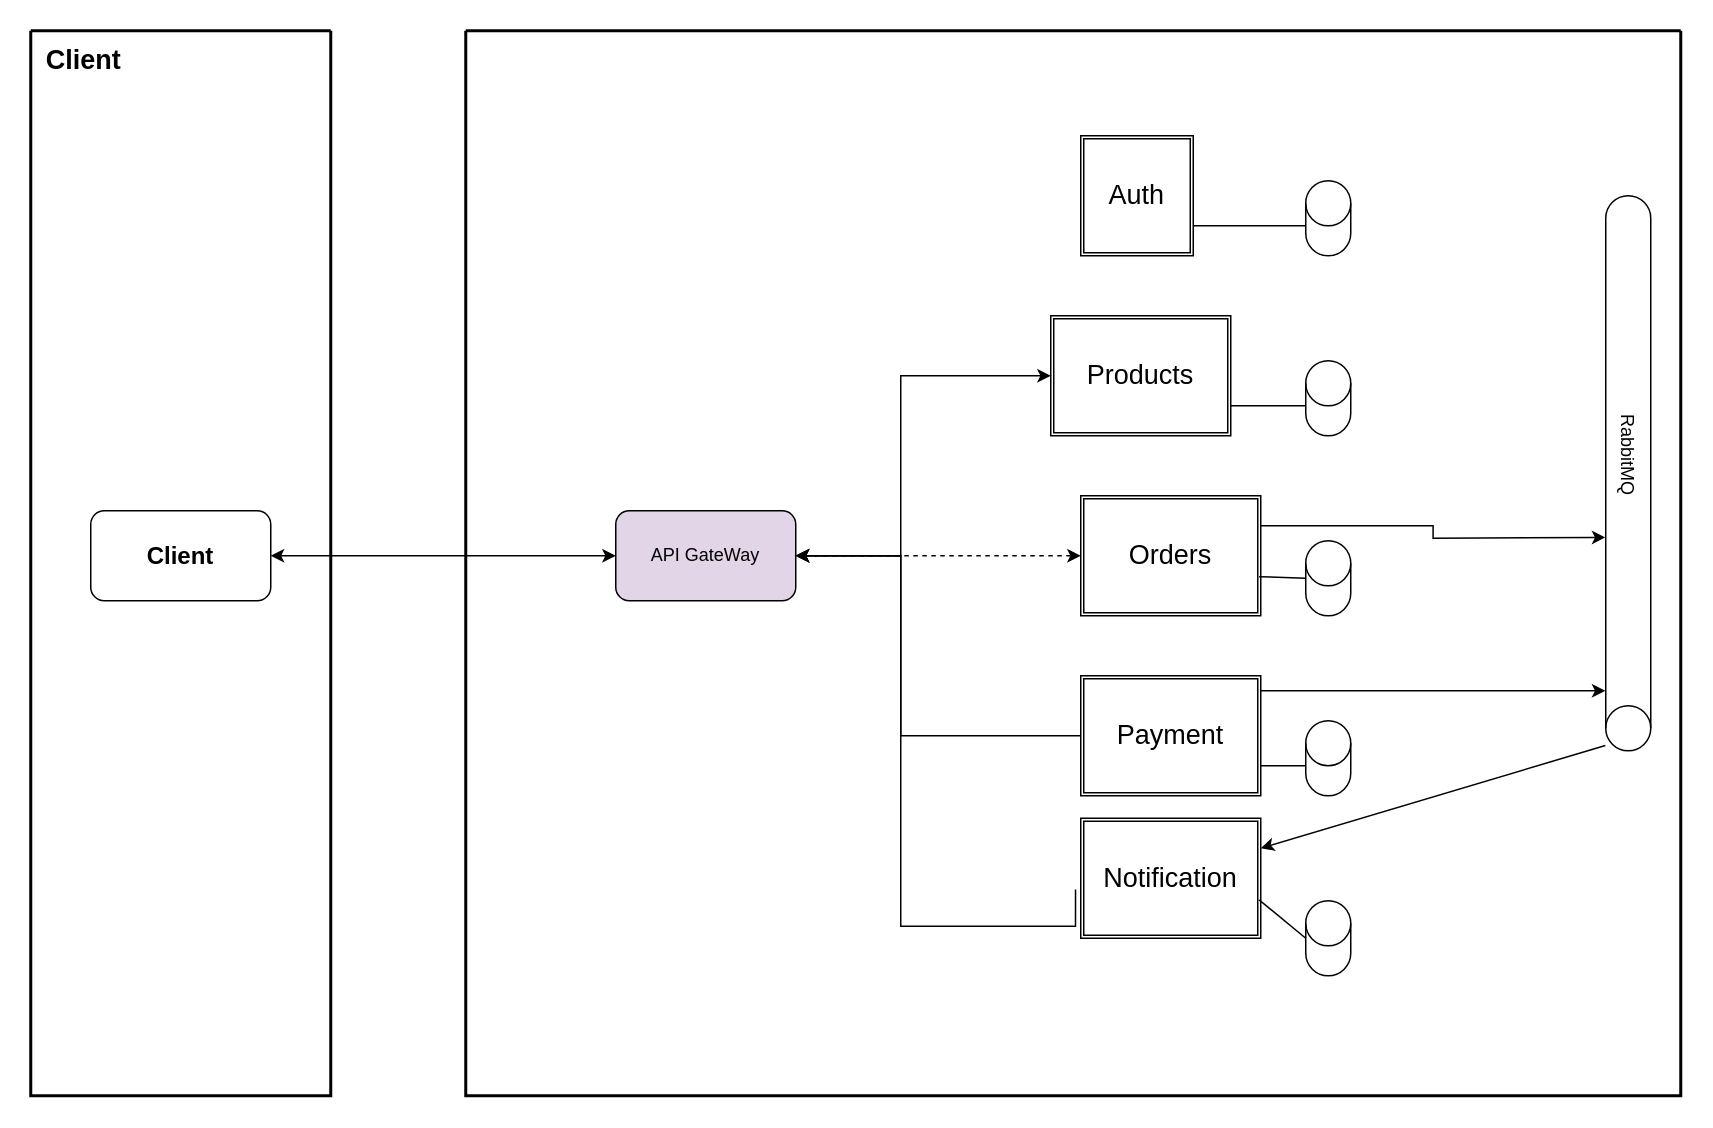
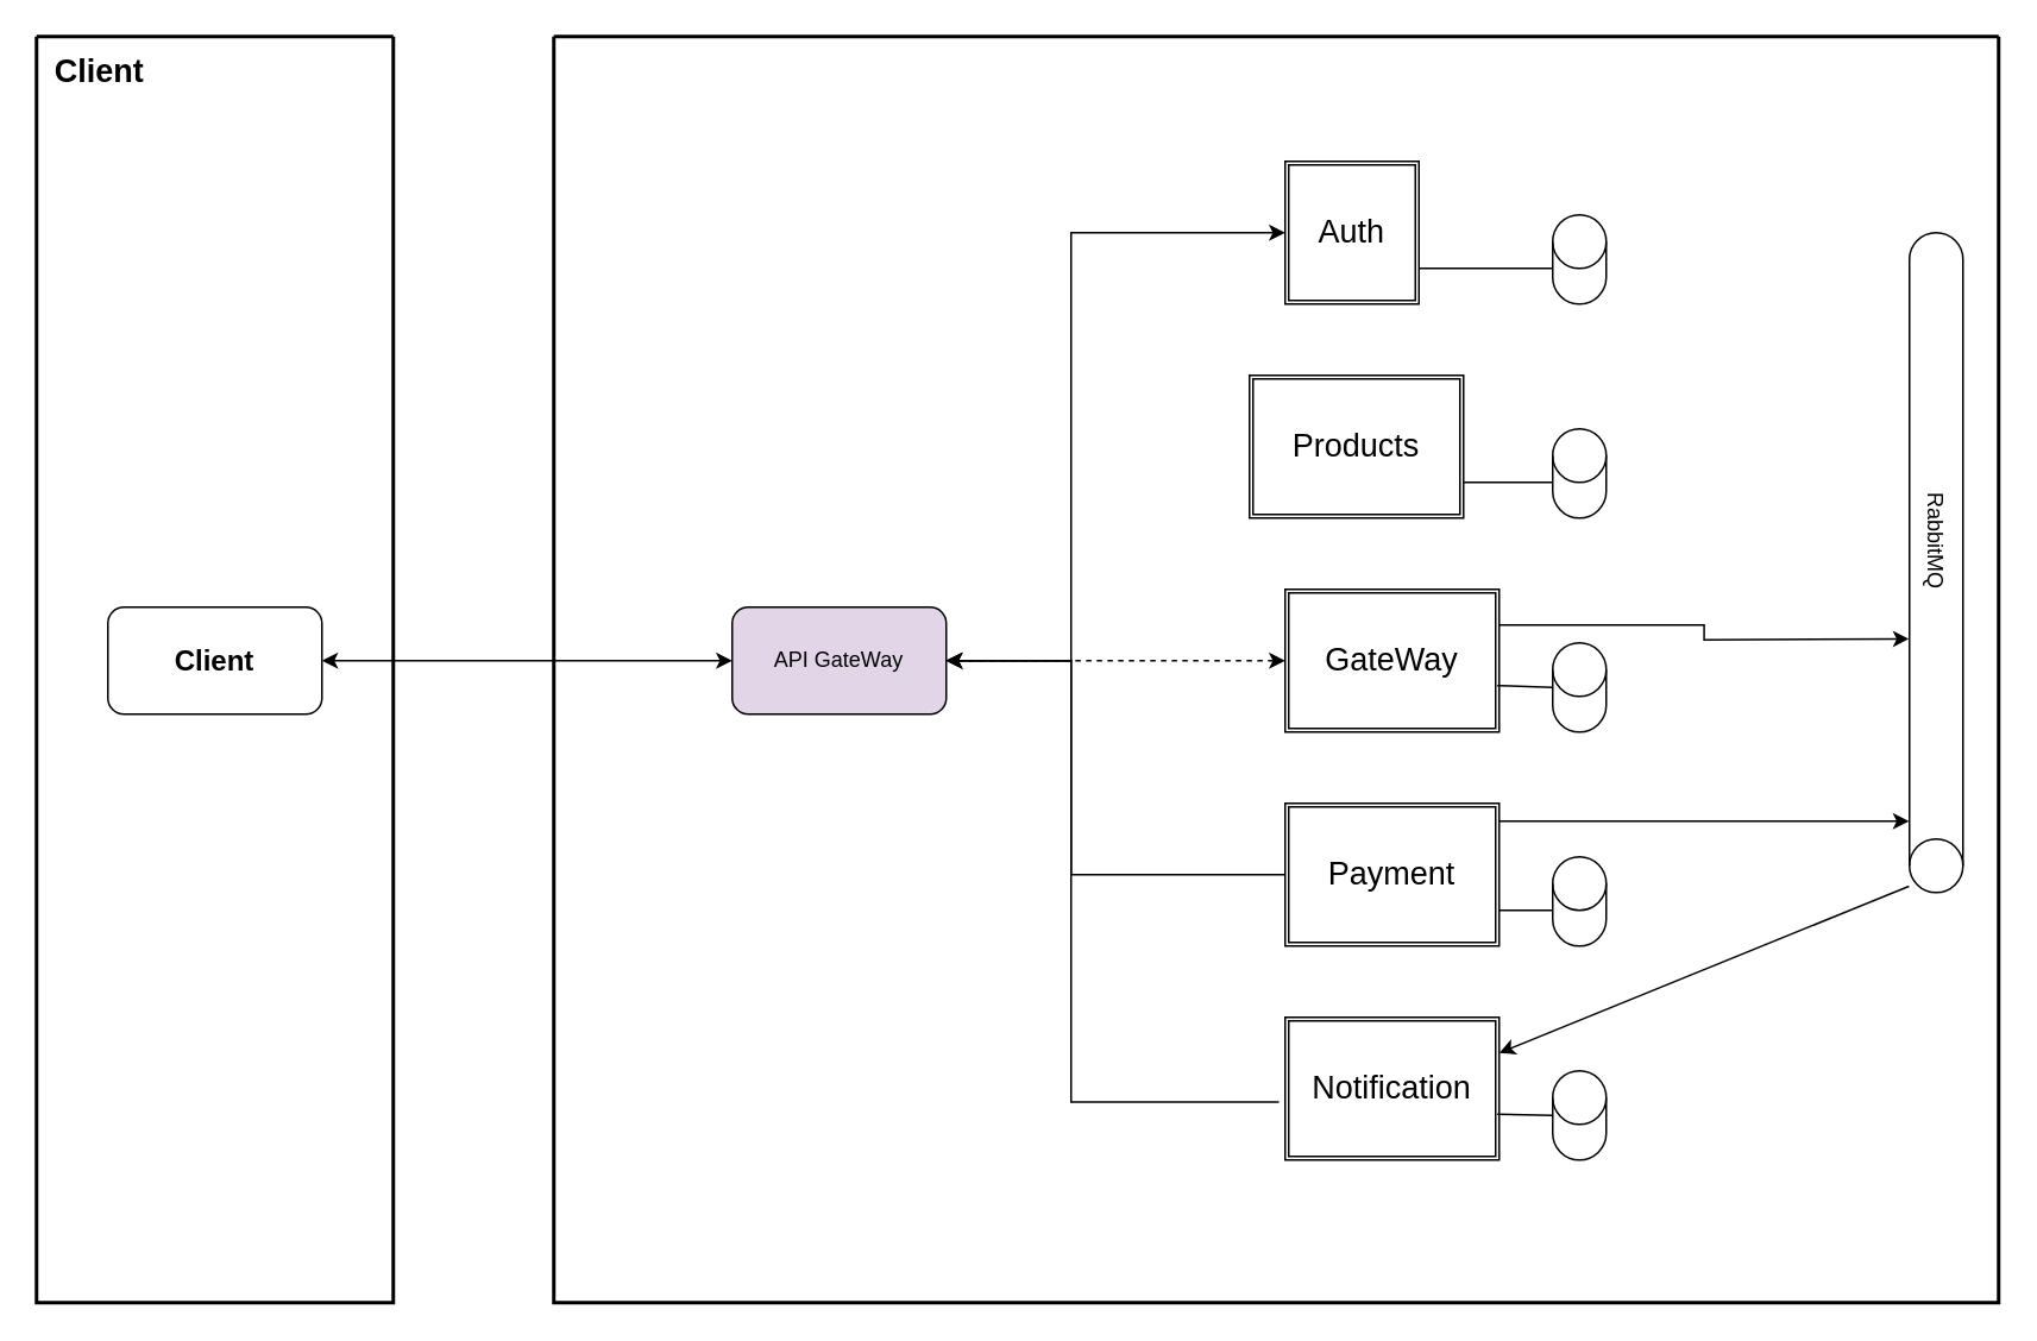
  <mxCell id="0" />
  <mxCell id="1" parent="0" />
  <mxCell id="2" value="&lt;font style=&quot;font-size: 18px;&quot;&gt;Auth&lt;/font&gt;" style="shape=ext;double=1;rounded=0;whiteSpace=wrap;html=1;" vertex="1" parent="1"><mxGeometry x="720" y="90" width="75" height="80" as="geometry" /></mxCell>
  <mxCell id="3" value="&lt;font style=&quot;font-size: 18px;&quot;&gt;Products&lt;/font&gt;" style="shape=ext;double=1;rounded=0;whiteSpace=wrap;html=1;" vertex="1" parent="1"><mxGeometry x="700" y="210" width="120" height="80" as="geometry" /></mxCell>
  <mxCell id="4" style="edgeStyle=orthogonalEdgeStyle;rounded=0;orthogonalLoop=1;jettySize=auto;html=1;exitX=1;exitY=0.25;exitDx=0;exitDy=0;" edge="1" parent="1" source="5"><mxGeometry relative="1" as="geometry"><mxPoint x="1069.75" y="357.8" as="targetPoint" /></mxGeometry></mxCell>
- <mxCell id="5" value="&lt;font style=&quot;font-size: 18px;&quot;&gt;Orders&lt;/font&gt;" style="shape=ext;double=1;rounded=0;whiteSpace=wrap;html=1;" vertex="1" parent="1"><mxGeometry x="720" y="330" width="120" height="80" as="geometry" /></mxCell>
+ <mxCell id="5" value="&lt;font style=&quot;font-size: 18px;&quot;&gt;GateWay&lt;/font&gt;" style="shape=ext;double=1;rounded=0;whiteSpace=wrap;html=1;" vertex="1" parent="1"><mxGeometry x="720" y="330" width="120" height="80" as="geometry" /></mxCell>
  <mxCell id="6" value="&lt;font style=&quot;font-size: 18px;&quot;&gt;Payment&lt;/font&gt;" style="shape=ext;double=1;rounded=0;whiteSpace=wrap;html=1;" vertex="1" parent="1"><mxGeometry x="720" y="450" width="120" height="80" as="geometry" /></mxCell>
- <mxCell id="7" value="&lt;font style=&quot;font-size: 18px;&quot;&gt;Notification&lt;/font&gt;" style="shape=ext;double=1;rounded=0;whiteSpace=wrap;html=1;" vertex="1" parent="1"><mxGeometry x="720" y="545" width="120" height="80" as="geometry" /></mxCell>
+ <mxCell id="7" value="&lt;font style=&quot;font-size: 18px;&quot;&gt;Notification&lt;/font&gt;" style="shape=ext;double=1;rounded=0;whiteSpace=wrap;html=1;" vertex="1" parent="1"><mxGeometry x="720" y="570" width="120" height="80" as="geometry" /></mxCell>
  <mxCell id="8" value="" style="shape=cylinder3;whiteSpace=wrap;html=1;boundedLbl=1;backgroundOutline=1;size=15;" vertex="1" parent="1"><mxGeometry x="870" y="120" width="30" height="50" as="geometry" /></mxCell>
  <mxCell id="9" value="" style="shape=cylinder3;whiteSpace=wrap;html=1;boundedLbl=1;backgroundOutline=1;size=15;" vertex="1" parent="1"><mxGeometry x="870" y="240" width="30" height="50" as="geometry" /></mxCell>
  <mxCell id="10" value="" style="shape=cylinder3;whiteSpace=wrap;html=1;boundedLbl=1;backgroundOutline=1;size=15;" vertex="1" parent="1"><mxGeometry x="870" y="360" width="30" height="50" as="geometry" /></mxCell>
  <mxCell id="11" value="" style="shape=cylinder3;whiteSpace=wrap;html=1;boundedLbl=1;backgroundOutline=1;size=15;" vertex="1" parent="1"><mxGeometry x="870" y="480" width="30" height="50" as="geometry" /></mxCell>
  <mxCell id="12" value="" style="shape=cylinder3;whiteSpace=wrap;html=1;boundedLbl=1;backgroundOutline=1;size=15;" vertex="1" parent="1"><mxGeometry x="870" y="600" width="30" height="50" as="geometry" /></mxCell>
  <mxCell id="13" value="" style="endArrow=none;html=1;rounded=0;entryX=0;entryY=0.5;entryDx=0;entryDy=0;entryPerimeter=0;exitX=0.991;exitY=0.68;exitDx=0;exitDy=0;exitPerimeter=0;" edge="1" parent="1" source="7" target="12"><mxGeometry width="50" height="50" relative="1" as="geometry"><mxPoint x="844" y="620" as="sourcePoint" /><mxPoint x="830" y="400" as="targetPoint" /></mxGeometry></mxCell>
  <mxCell id="14" value="" style="endArrow=none;html=1;rounded=0;entryX=0;entryY=0;entryDx=0;entryDy=30;entryPerimeter=0;exitX=1;exitY=0.75;exitDx=0;exitDy=0;" edge="1" parent="1" source="6" target="11"><mxGeometry width="50" height="50" relative="1" as="geometry"><mxPoint x="840" y="510" as="sourcePoint" /><mxPoint x="870" y="511" as="targetPoint" /></mxGeometry></mxCell>
  <mxCell id="15" value="" style="endArrow=none;html=1;rounded=0;entryX=0;entryY=0.5;entryDx=0;entryDy=0;entryPerimeter=0;exitX=0.991;exitY=0.674;exitDx=0;exitDy=0;exitPerimeter=0;" edge="1" parent="1" source="5" target="10"><mxGeometry width="50" height="50" relative="1" as="geometry"><mxPoint x="840" y="385" as="sourcePoint" /><mxPoint x="870" y="385.5" as="targetPoint" /></mxGeometry></mxCell>
  <mxCell id="16" value="" style="endArrow=none;html=1;rounded=0;entryX=0;entryY=0;entryDx=0;entryDy=30;entryPerimeter=0;exitX=1;exitY=0.75;exitDx=0;exitDy=0;" edge="1" parent="1" source="3" target="9"><mxGeometry width="50" height="50" relative="1" as="geometry"><mxPoint x="860" y="280" as="sourcePoint" /><mxPoint x="870" y="271" as="targetPoint" /></mxGeometry></mxCell>
  <mxCell id="17" value="" style="endArrow=none;html=1;rounded=0;entryX=0;entryY=0;entryDx=0;entryDy=30;entryPerimeter=0;exitX=1;exitY=0.75;exitDx=0;exitDy=0;" edge="1" parent="1" source="2" target="8"><mxGeometry width="50" height="50" relative="1" as="geometry"><mxPoint x="840" y="144.5" as="sourcePoint" /><mxPoint x="870" y="145.5" as="targetPoint" /></mxGeometry></mxCell>
  <mxCell id="18" value="" style="endArrow=classic;html=1;rounded=0;entryX=1;entryY=0.25;entryDx=0;entryDy=0;" edge="1" parent="1" target="7"><mxGeometry width="50" height="50" relative="1" as="geometry"><mxPoint x="1069.75" y="496.5" as="sourcePoint" /><mxPoint x="870" y="410" as="targetPoint" /></mxGeometry></mxCell>
  <mxCell id="19" value="" style="endArrow=classic;html=1;rounded=0;" edge="1" parent="1"><mxGeometry width="50" height="50" relative="1" as="geometry"><mxPoint x="840" y="460" as="sourcePoint" /><mxPoint x="1069.75" y="460" as="targetPoint" /></mxGeometry></mxCell>
  <mxCell id="20" value="&lt;font face=&quot;Helvetica&quot;&gt;RabbitMQ&lt;/font&gt;" style="shape=cylinder3;whiteSpace=wrap;html=1;boundedLbl=1;backgroundOutline=1;size=15;verticalAlign=middle;horizontal=0;rotation=-180;" vertex="1" parent="1"><mxGeometry x="1070" y="130" width="30" height="370" as="geometry" /></mxCell>
+ <mxCell id="21" style="edgeStyle=orthogonalEdgeStyle;rounded=0;orthogonalLoop=1;jettySize=auto;html=1;exitX=1;exitY=0.5;exitDx=0;exitDy=0;entryX=0;entryY=0.5;entryDx=0;entryDy=0;flowAnimation=0;shadow=0;startArrow=classic;startFill=1;" edge="1" parent="1" source="25" target="2"><mxGeometry relative="1" as="geometry"><Array as="points"><mxPoint x="600" y="370" /><mxPoint x="600" y="130" /></Array></mxGeometry></mxCell>
  <mxCell id="22" style="edgeStyle=orthogonalEdgeStyle;rounded=0;orthogonalLoop=1;jettySize=auto;html=1;exitX=1;exitY=0.5;exitDx=0;exitDy=0;entryX=0;entryY=0.5;entryDx=0;entryDy=0;startArrow=classic;startFill=1;endArrow=none;" edge="1" parent="1" source="25" target="6"><mxGeometry relative="1" as="geometry"><Array as="points"><mxPoint x="600" y="370" /><mxPoint x="600" y="490" /></Array></mxGeometry></mxCell>
  <mxCell id="23" style="edgeStyle=orthogonalEdgeStyle;rounded=0;orthogonalLoop=1;jettySize=auto;html=1;exitX=1;exitY=0.5;exitDx=0;exitDy=0;entryX=0;entryY=0.5;entryDx=0;entryDy=0;startArrow=classic;startFill=1;dashed=1;" edge="1" parent="1" source="25" target="5"><mxGeometry relative="1" as="geometry" /></mxCell>
- <mxCell id="24" style="edgeStyle=orthogonalEdgeStyle;rounded=0;orthogonalLoop=1;jettySize=auto;html=1;exitX=1;exitY=0.5;exitDx=0;exitDy=0;entryX=0;entryY=0.5;entryDx=0;entryDy=0;startArrow=classic;startFill=1;" edge="1" parent="1" source="25" target="3"><mxGeometry relative="1" as="geometry"><Array as="points"><mxPoint x="600" y="370" /><mxPoint x="600" y="250" /></Array></mxGeometry></mxCell>
  <mxCell id="25" value="API GateWay" style="rounded=1;whiteSpace=wrap;html=1;fillColor=#e1d5e7;" vertex="1" parent="1"><mxGeometry x="410" y="340" width="120" height="60" as="geometry" /></mxCell>
  <mxCell id="26" style="edgeStyle=orthogonalEdgeStyle;rounded=0;orthogonalLoop=1;jettySize=auto;html=1;exitX=1;exitY=0.5;exitDx=0;exitDy=0;entryX=-0.029;entryY=0.594;entryDx=0;entryDy=0;entryPerimeter=0;startArrow=classic;startFill=1;endArrow=none;" edge="1" parent="1" source="25" target="7"><mxGeometry relative="1" as="geometry"><Array as="points"><mxPoint x="600" y="370" /><mxPoint x="600" y="617" /></Array></mxGeometry></mxCell>
  <mxCell id="27" value="" style="swimlane;startSize=0;strokeWidth=2;" vertex="1" parent="1"><mxGeometry x="310" y="20" width="810" height="710" as="geometry" /></mxCell>
  <mxCell id="28" value="" style="swimlane;startSize=0;rounded=1;glass=0;shadow=0;swimlaneLine=1;strokeWidth=2;" vertex="1" parent="1"><mxGeometry x="20" y="20" width="200" height="710" as="geometry"><mxRectangle x="70" y="40" width="50" height="40" as="alternateBounds" /></mxGeometry></mxCell>
  <mxCell id="29" value="&lt;font style=&quot;font-size: 18px;&quot;&gt;&lt;b&gt;Client&lt;/b&gt;&lt;/font&gt;" style="text;html=1;align=center;verticalAlign=middle;resizable=0;points=[];autosize=1;strokeColor=none;fillColor=none;" vertex="1" parent="28"><mxGeometry width="70" height="40" as="geometry" /></mxCell>
  <mxCell id="30" value="&lt;b&gt;&lt;font style=&quot;font-size: 16px;&quot;&gt;Client&lt;/font&gt;&lt;/b&gt;" style="rounded=1;whiteSpace=wrap;html=1;" vertex="1" parent="28"><mxGeometry x="40" y="320" width="120" height="60" as="geometry" /></mxCell>
  <mxCell id="31" value="" style="endArrow=classic;startArrow=classic;html=1;rounded=0;exitX=1;exitY=0.5;exitDx=0;exitDy=0;entryX=0;entryY=0.5;entryDx=0;entryDy=0;" edge="1" parent="1" source="30" target="25"><mxGeometry width="50" height="50" relative="1" as="geometry"><mxPoint x="490" y="400" as="sourcePoint" /><mxPoint x="540" y="350" as="targetPoint" /></mxGeometry></mxCell>
